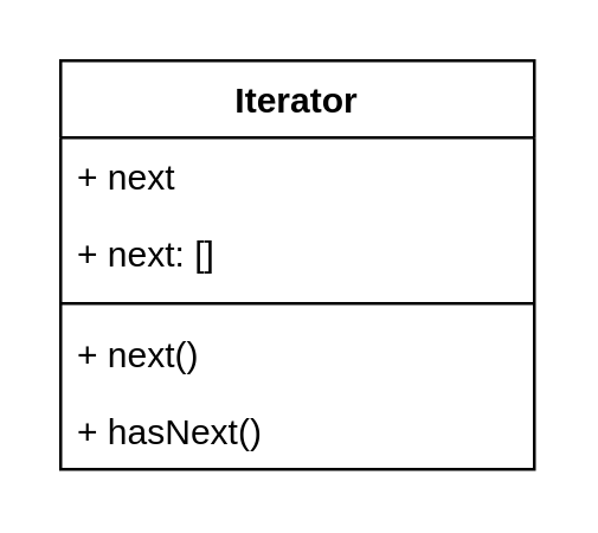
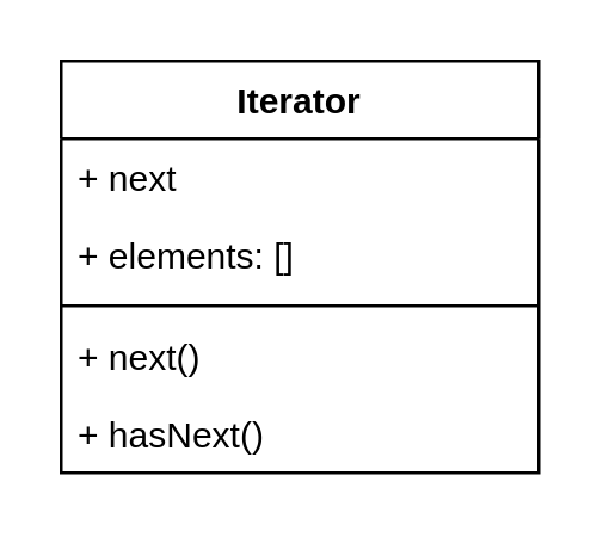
  <mxCell id="0" />
  <mxCell id="1" parent="0" />
  <mxCell id="2" value="Iterator" style="swimlane;fontStyle=1;align=center;verticalAlign=top;childLayout=stackLayout;horizontal=1;startSize=26;horizontalStack=0;resizeParent=1;resizeParentMax=0;resizeLast=0;collapsible=1;marginBottom=0;" vertex="1" parent="1"><mxGeometry x="20" y="20" width="160" height="138" as="geometry" /></mxCell>
  <mxCell id="3" value="+ next" style="text;strokeColor=none;fillColor=none;align=left;verticalAlign=top;spacingLeft=4;spacingRight=4;overflow=hidden;rotatable=0;points=[[0,0.5],[1,0.5]];portConstraint=eastwest;" vertex="1" parent="2"><mxGeometry y="26" width="160" height="26" as="geometry" /></mxCell>
- <mxCell id="4" value="+ next: []" style="text;strokeColor=none;fillColor=none;align=left;verticalAlign=top;spacingLeft=4;spacingRight=4;overflow=hidden;rotatable=0;points=[[0,0.5],[1,0.5]];portConstraint=eastwest;" vertex="1" parent="2"><mxGeometry y="52" width="160" height="26" as="geometry" /></mxCell>
+ <mxCell id="4" value="+ elements: []" style="text;strokeColor=none;fillColor=none;align=left;verticalAlign=top;spacingLeft=4;spacingRight=4;overflow=hidden;rotatable=0;points=[[0,0.5],[1,0.5]];portConstraint=eastwest;" vertex="1" parent="2"><mxGeometry y="52" width="160" height="26" as="geometry" /></mxCell>
  <mxCell id="5" value="" style="line;strokeWidth=1;fillColor=none;align=left;verticalAlign=middle;spacingTop=-1;spacingLeft=3;spacingRight=3;rotatable=0;labelPosition=right;points=[];portConstraint=eastwest;" vertex="1" parent="2"><mxGeometry y="78" width="160" height="8" as="geometry" /></mxCell>
  <mxCell id="6" value="+ next()" style="text;strokeColor=none;fillColor=none;align=left;verticalAlign=top;spacingLeft=4;spacingRight=4;overflow=hidden;rotatable=0;points=[[0,0.5],[1,0.5]];portConstraint=eastwest;" vertex="1" parent="2"><mxGeometry y="86" width="160" height="26" as="geometry" /></mxCell>
  <mxCell id="7" value="+ hasNext()" style="text;strokeColor=none;fillColor=none;align=left;verticalAlign=top;spacingLeft=4;spacingRight=4;overflow=hidden;rotatable=0;points=[[0,0.5],[1,0.5]];portConstraint=eastwest;" vertex="1" parent="2"><mxGeometry y="112" width="160" height="26" as="geometry" /></mxCell>
